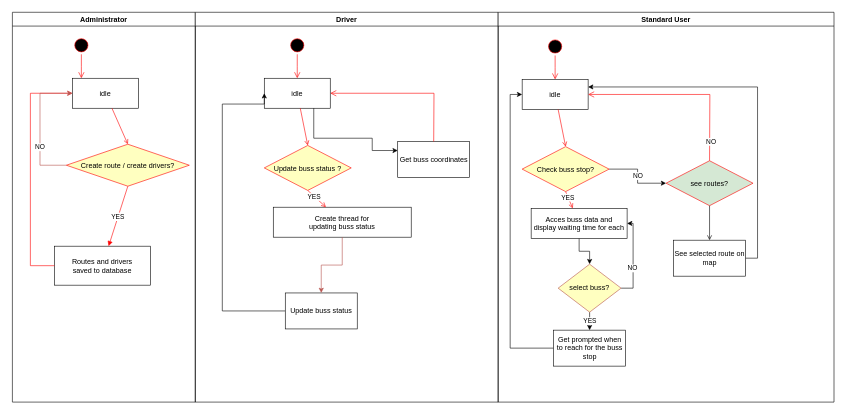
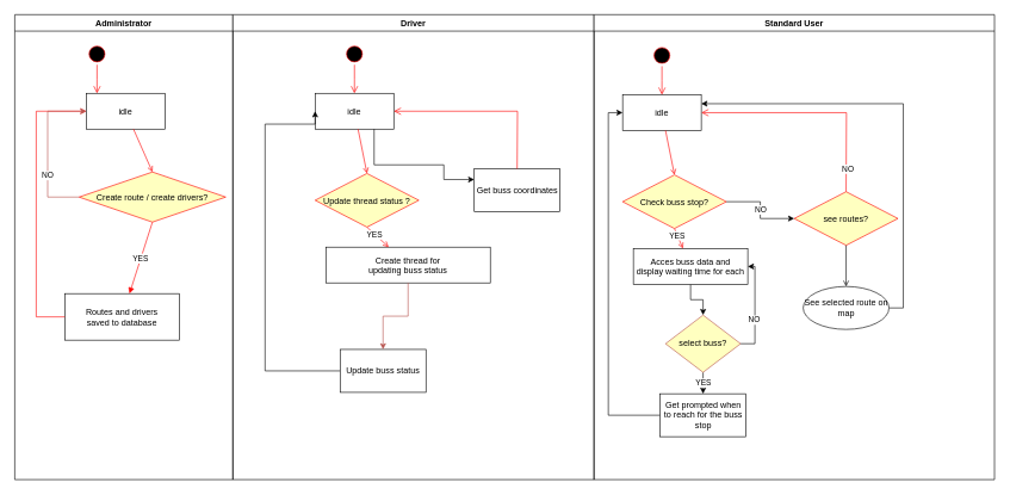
  <mxCell id="0" />
  <mxCell id="1" parent="0" />
  <mxCell id="2" value="Administrator" style="swimlane;whiteSpace=wrap" parent="1" vertex="1"><mxGeometry x="20" y="20" width="305" height="650" as="geometry" /></mxCell>
  <mxCell id="3" value="" style="ellipse;shape=startState;fillColor=#000000;strokeColor=#ff0000;" parent="2" vertex="1"><mxGeometry x="100" y="40" width="30" height="30" as="geometry" /></mxCell>
  <mxCell id="4" value="" style="edgeStyle=elbowEdgeStyle;elbow=horizontal;verticalAlign=bottom;endArrow=open;endSize=8;strokeColor=#FF0000;endFill=1;rounded=0" parent="2" source="3" target="5" edge="1"><mxGeometry x="100" y="40" as="geometry"><mxPoint x="115" y="110" as="targetPoint" /></mxGeometry></mxCell>
  <mxCell id="5" value="idle" style="" parent="2" vertex="1"><mxGeometry x="100" y="110" width="110" height="50" as="geometry" /></mxCell>
  <mxCell id="6" value="" style="endArrow=open;strokeColor=#FF0000;endFill=1;rounded=0;entryX=0.5;entryY=0;entryDx=0;entryDy=0;" parent="2" source="5" target="12" edge="1"><mxGeometry relative="1" as="geometry"><mxPoint x="115" y="220" as="targetPoint" /></mxGeometry></mxCell>
  <mxCell id="7" value="Routes and drivers &#10;saved to database" style="" parent="2" vertex="1"><mxGeometry x="70" y="390" width="160" height="65" as="geometry" /></mxCell>
  <mxCell id="8" value="YES" style="endArrow=block;strokeColor=#FF0000;endFill=1;rounded=0;exitX=0.5;exitY=1;exitDx=0;exitDy=0;" parent="2" source="12" target="7" edge="1"><mxGeometry relative="1" as="geometry"><mxPoint x="115" y="270" as="sourcePoint" /><Array as="points" /></mxGeometry></mxCell>
  <mxCell id="9" value="" style="edgeStyle=elbowEdgeStyle;elbow=horizontal;strokeColor=#FF0000;endArrow=open;endFill=1;rounded=0" parent="2" source="7" target="5" edge="1"><mxGeometry width="100" height="100" relative="1" as="geometry"><mxPoint x="160" y="290" as="sourcePoint" /><mxPoint x="260" y="190" as="targetPoint" /><Array as="points"><mxPoint x="30" y="250" /></Array></mxGeometry></mxCell>
  <mxCell id="10" style="edgeStyle=orthogonalEdgeStyle;rounded=0;orthogonalLoop=1;jettySize=auto;html=1;exitX=0;exitY=0.5;exitDx=0;exitDy=0;entryX=0;entryY=0.5;entryDx=0;entryDy=0;fillColor=#f8cecc;strokeColor=#b85450;" edge="1" parent="2" source="12" target="5"><mxGeometry relative="1" as="geometry"><Array as="points"><mxPoint x="46" y="255" /><mxPoint x="46" y="135" /></Array></mxGeometry></mxCell>
  <mxCell id="11" value="NO" style="edgeLabel;html=1;align=center;verticalAlign=middle;resizable=0;points=[];" vertex="1" connectable="0" parent="10"><mxGeometry x="-0.31" y="2" relative="1" as="geometry"><mxPoint x="1" as="offset" /></mxGeometry></mxCell>
  <mxCell id="12" value="Create route / create drivers?" style="rhombus;fillColor=#ffffc0;strokeColor=#ff0000;" vertex="1" parent="2"><mxGeometry x="90" y="220" width="205" height="70" as="geometry" /></mxCell>
  <mxCell id="13" value="Driver" style="swimlane;whiteSpace=wrap" parent="1" vertex="1"><mxGeometry x="325" y="20" width="505" height="650" as="geometry" /></mxCell>
  <mxCell id="14" value="" style="ellipse;shape=startState;fillColor=#000000;strokeColor=#ff0000;" parent="13" vertex="1"><mxGeometry x="155" y="40" width="30" height="30" as="geometry" /></mxCell>
  <mxCell id="15" value="" style="edgeStyle=elbowEdgeStyle;elbow=horizontal;verticalAlign=bottom;endArrow=open;endSize=8;strokeColor=#FF0000;endFill=1;rounded=0" parent="13" source="14" target="16" edge="1"><mxGeometry x="135" y="20" as="geometry"><mxPoint x="150" y="90" as="targetPoint" /></mxGeometry></mxCell>
  <mxCell id="16" value="idle" style="" parent="13" vertex="1"><mxGeometry x="115" y="110" width="110" height="50" as="geometry" /></mxCell>
  <mxCell id="17" value="" style="endArrow=open;strokeColor=#FF0000;endFill=1;rounded=0;entryX=0.5;entryY=0;entryDx=0;entryDy=0;" parent="13" source="16" target="21" edge="1"><mxGeometry relative="1" as="geometry"><mxPoint x="172.5" y="203.125" as="targetPoint" /></mxGeometry></mxCell>
  <mxCell id="18" value="Create thread for &#10;updating buss status" style="" parent="13" vertex="1"><mxGeometry x="130" y="325" width="230" height="50" as="geometry" /></mxCell>
  <mxCell id="19" value="" style="endArrow=open;strokeColor=#FF0000;endFill=1;rounded=0;exitX=0.5;exitY=1;exitDx=0;exitDy=0;" parent="13" source="21" target="18" edge="1"><mxGeometry relative="1" as="geometry"><mxPoint x="172.5" y="265" as="sourcePoint" /></mxGeometry></mxCell>
  <mxCell id="20" value="YES" style="edgeLabel;html=1;align=center;verticalAlign=middle;resizable=0;points=[];" vertex="1" connectable="0" parent="19"><mxGeometry x="-0.332" y="-1" relative="1" as="geometry"><mxPoint as="offset" /></mxGeometry></mxCell>
- <mxCell id="21" value="Update buss status ?" style="rhombus;fillColor=#ffffc0;strokeColor=#ff0000;" vertex="1" parent="13"><mxGeometry x="115" y="222" width="145" height="75" as="geometry" /></mxCell>
+ <mxCell id="21" value="Update thread status ?" style="rhombus;fillColor=#ffffc0;strokeColor=#ff0000;" vertex="1" parent="13"><mxGeometry x="115" y="222" width="145" height="75" as="geometry" /></mxCell>
  <mxCell id="22" value="Standard User" style="swimlane;whiteSpace=wrap" parent="1" vertex="1"><mxGeometry x="830" y="20" width="560" height="650" as="geometry" /></mxCell>
  <mxCell id="23" value="" style="ellipse;shape=startState;fillColor=#000000;strokeColor=#ff0000;" vertex="1" parent="22"><mxGeometry x="80" y="42" width="30" height="30" as="geometry" /></mxCell>
  <mxCell id="24" value="" style="edgeStyle=elbowEdgeStyle;elbow=horizontal;verticalAlign=bottom;endArrow=open;endSize=8;strokeColor=#FF0000;endFill=1;rounded=0" edge="1" parent="22" source="23" target="25"><mxGeometry x="-385" y="-106" as="geometry"><mxPoint x="-370" y="-36" as="targetPoint" /></mxGeometry></mxCell>
  <mxCell id="25" value="idle" style="" vertex="1" parent="22"><mxGeometry x="40" y="112" width="110" height="50" as="geometry" /></mxCell>
  <mxCell id="26" value="" style="endArrow=open;strokeColor=#FF0000;endFill=1;rounded=0;entryX=0.5;entryY=0;entryDx=0;entryDy=0;" edge="1" parent="22" source="25" target="31"><mxGeometry relative="1" as="geometry"><mxPoint x="-347.5" y="77.125" as="targetPoint" /></mxGeometry></mxCell>
  <mxCell id="27" value="" style="edgeStyle=orthogonalEdgeStyle;rounded=0;orthogonalLoop=1;jettySize=auto;html=1;" edge="1" parent="22" source="28" target="43"><mxGeometry relative="1" as="geometry" /></mxCell>
  <mxCell id="28" value="Acces buss data and &#10;display waiting time for each" style="" vertex="1" parent="22"><mxGeometry x="55" y="327" width="160" height="50" as="geometry" /></mxCell>
  <mxCell id="29" value="" style="endArrow=open;strokeColor=#FF0000;endFill=1;rounded=0;exitX=0.5;exitY=1;exitDx=0;exitDy=0;" edge="1" parent="22" source="31" target="28"><mxGeometry relative="1" as="geometry"><mxPoint x="-347.5" y="139" as="sourcePoint" /></mxGeometry></mxCell>
  <mxCell id="30" value="YES" style="edgeLabel;html=1;align=center;verticalAlign=middle;resizable=0;points=[];" vertex="1" connectable="0" parent="29"><mxGeometry x="-0.332" y="-1" relative="1" as="geometry"><mxPoint as="offset" /></mxGeometry></mxCell>
  <mxCell id="31" value="Check buss stop?" style="rhombus;fillColor=#FFFFC0;strokeColor=#ff0000;" vertex="1" parent="22"><mxGeometry x="40" y="224" width="145" height="75" as="geometry" /></mxCell>
  <mxCell id="32" value="" style="edgeStyle=elbowEdgeStyle;elbow=horizontal;verticalAlign=bottom;endArrow=open;endSize=8;strokeColor=#FF0000;endFill=1;rounded=0;exitX=0.5;exitY=0;exitDx=0;exitDy=0;" edge="1" parent="22" source="35" target="25"><mxGeometry x="150" y="92" as="geometry"><mxPoint x="250" y="142" as="targetPoint" /><mxPoint x="322.5" y="199.5" as="sourcePoint" /><Array as="points"><mxPoint x="353" y="190" /></Array></mxGeometry></mxCell>
  <mxCell id="33" value="NO" style="edgeLabel;html=1;align=center;verticalAlign=middle;resizable=0;points=[];" vertex="1" connectable="0" parent="32"><mxGeometry relative="1" as="geometry"><mxPoint x="47" y="78" as="offset" /></mxGeometry></mxCell>
  <mxCell id="34" style="edgeStyle=orthogonalEdgeStyle;rounded=0;orthogonalLoop=1;jettySize=auto;html=1;exitX=0;exitY=0.5;exitDx=0;exitDy=0;entryX=0;entryY=0.5;entryDx=0;entryDy=0;" edge="1" parent="22" source="44" target="25"><mxGeometry relative="1" as="geometry"><Array as="points"><mxPoint x="20" y="560" /><mxPoint x="20" y="137" /></Array><mxPoint x="75" y="482" as="sourcePoint" /></mxGeometry></mxCell>
- <mxCell id="35" value="see routes?" style="rhombus;fillColor=#d5e8d4;strokeColor=#ff0000;" vertex="1" parent="22"><mxGeometry x="280" y="247.5" width="145" height="75" as="geometry" /></mxCell>
+ <mxCell id="35" value="see routes?" style="rhombus;fillColor=#ffffc0;strokeColor=#ff0000;" vertex="1" parent="22"><mxGeometry x="280" y="247.5" width="145" height="75" as="geometry" /></mxCell>
  <mxCell id="36" value="NO" style="edgeStyle=orthogonalEdgeStyle;rounded=0;orthogonalLoop=1;jettySize=auto;html=1;" edge="1" parent="22" source="31" target="35"><mxGeometry relative="1" as="geometry" /></mxCell>
  <mxCell id="37" style="edgeStyle=orthogonalEdgeStyle;rounded=0;orthogonalLoop=1;jettySize=auto;html=1;exitX=1;exitY=0.5;exitDx=0;exitDy=0;entryX=1;entryY=0.25;entryDx=0;entryDy=0;" edge="1" parent="22" source="38" target="25"><mxGeometry relative="1" as="geometry" /></mxCell>
- <mxCell id="38" value="See selected route on map" style="whiteSpace=wrap;html=1;" vertex="1" parent="22"><mxGeometry x="292.5" y="380" width="120" height="60" as="geometry" /></mxCell>
+ <mxCell id="38" value="See selected route on map" style="ellipse;whiteSpace=wrap;html=1;" vertex="1" parent="22"><mxGeometry x="292.5" y="380" width="120" height="60" as="geometry" /></mxCell>
  <mxCell id="39" value="" style="edgeStyle=orthogonalEdgeStyle;rounded=0;orthogonalLoop=1;jettySize=auto;html=1;endArrow=open;" edge="1" parent="22" source="35" target="38"><mxGeometry relative="1" as="geometry" /></mxCell>
  <mxCell id="40" value="YES" style="edgeStyle=orthogonalEdgeStyle;rounded=0;orthogonalLoop=1;jettySize=auto;html=1;exitX=0.5;exitY=1;exitDx=0;exitDy=0;entryX=0.5;entryY=0;entryDx=0;entryDy=0;" edge="1" parent="22" source="43" target="44"><mxGeometry relative="1" as="geometry" /></mxCell>
  <mxCell id="41" style="edgeStyle=orthogonalEdgeStyle;rounded=0;orthogonalLoop=1;jettySize=auto;html=1;exitX=1;exitY=0.5;exitDx=0;exitDy=0;entryX=1;entryY=0.5;entryDx=0;entryDy=0;" edge="1" parent="22" source="43" target="28"><mxGeometry relative="1" as="geometry" /></mxCell>
  <mxCell id="42" value="NO" style="edgeLabel;html=1;align=center;verticalAlign=middle;resizable=0;points=[];" vertex="1" connectable="0" parent="41"><mxGeometry x="-0.217" y="2" relative="1" as="geometry"><mxPoint as="offset" /></mxGeometry></mxCell>
  <mxCell id="43" value="select buss?" style="rhombus;whiteSpace=wrap;html=1;fillColor=#FFFFC0;strokeColor=#b85450;" vertex="1" parent="22"><mxGeometry x="100" y="420" width="105" height="80" as="geometry" /></mxCell>
  <mxCell id="44" value="Get prompted when to reach for the buss stop" style="whiteSpace=wrap;html=1;" vertex="1" parent="22"><mxGeometry x="92.5" y="530" width="120" height="60" as="geometry" /></mxCell>
  <mxCell id="45" value="Get buss coordinates" style="whiteSpace=wrap;html=1;" vertex="1" parent="1"><mxGeometry x="662.5" y="235.5" width="120" height="60" as="geometry" /></mxCell>
  <mxCell id="46" value="" style="edgeStyle=elbowEdgeStyle;elbow=horizontal;verticalAlign=bottom;endArrow=open;endSize=8;strokeColor=#FF0000;endFill=1;rounded=0;exitX=0.5;exitY=0;exitDx=0;exitDy=0;" parent="1" source="45" target="16" edge="1"><mxGeometry x="670" y="218" as="geometry"><mxPoint x="650" y="178" as="targetPoint" /><mxPoint x="567.5" y="173" as="sourcePoint" /><Array as="points"><mxPoint x="723" y="200" /></Array></mxGeometry></mxCell>
  <mxCell id="47" style="edgeStyle=orthogonalEdgeStyle;rounded=0;orthogonalLoop=1;jettySize=auto;html=1;exitX=0;exitY=0.5;exitDx=0;exitDy=0;entryX=0;entryY=0.5;entryDx=0;entryDy=0;" edge="1" parent="1" source="48" target="16"><mxGeometry relative="1" as="geometry"><Array as="points"><mxPoint x="370" y="518" /><mxPoint x="370" y="173" /></Array></mxGeometry></mxCell>
  <mxCell id="48" value="Update buss status" style="whiteSpace=wrap;html=1;" vertex="1" parent="1"><mxGeometry x="475" y="488" width="120" height="60" as="geometry" /></mxCell>
  <mxCell id="49" value="" style="edgeStyle=orthogonalEdgeStyle;rounded=0;orthogonalLoop=1;jettySize=auto;html=1;fillColor=#f8cecc;strokeColor=#b85450;" edge="1" parent="1" source="18" target="48"><mxGeometry relative="1" as="geometry" /></mxCell>
  <mxCell id="50" style="edgeStyle=orthogonalEdgeStyle;rounded=0;orthogonalLoop=1;jettySize=auto;html=1;exitX=0.75;exitY=1;exitDx=0;exitDy=0;entryX=0;entryY=0.25;entryDx=0;entryDy=0;" edge="1" parent="1" source="16" target="45"><mxGeometry relative="1" as="geometry"><Array as="points"><mxPoint x="523" y="230" /><mxPoint x="620" y="230" /><mxPoint x="620" y="251" /></Array></mxGeometry></mxCell>
